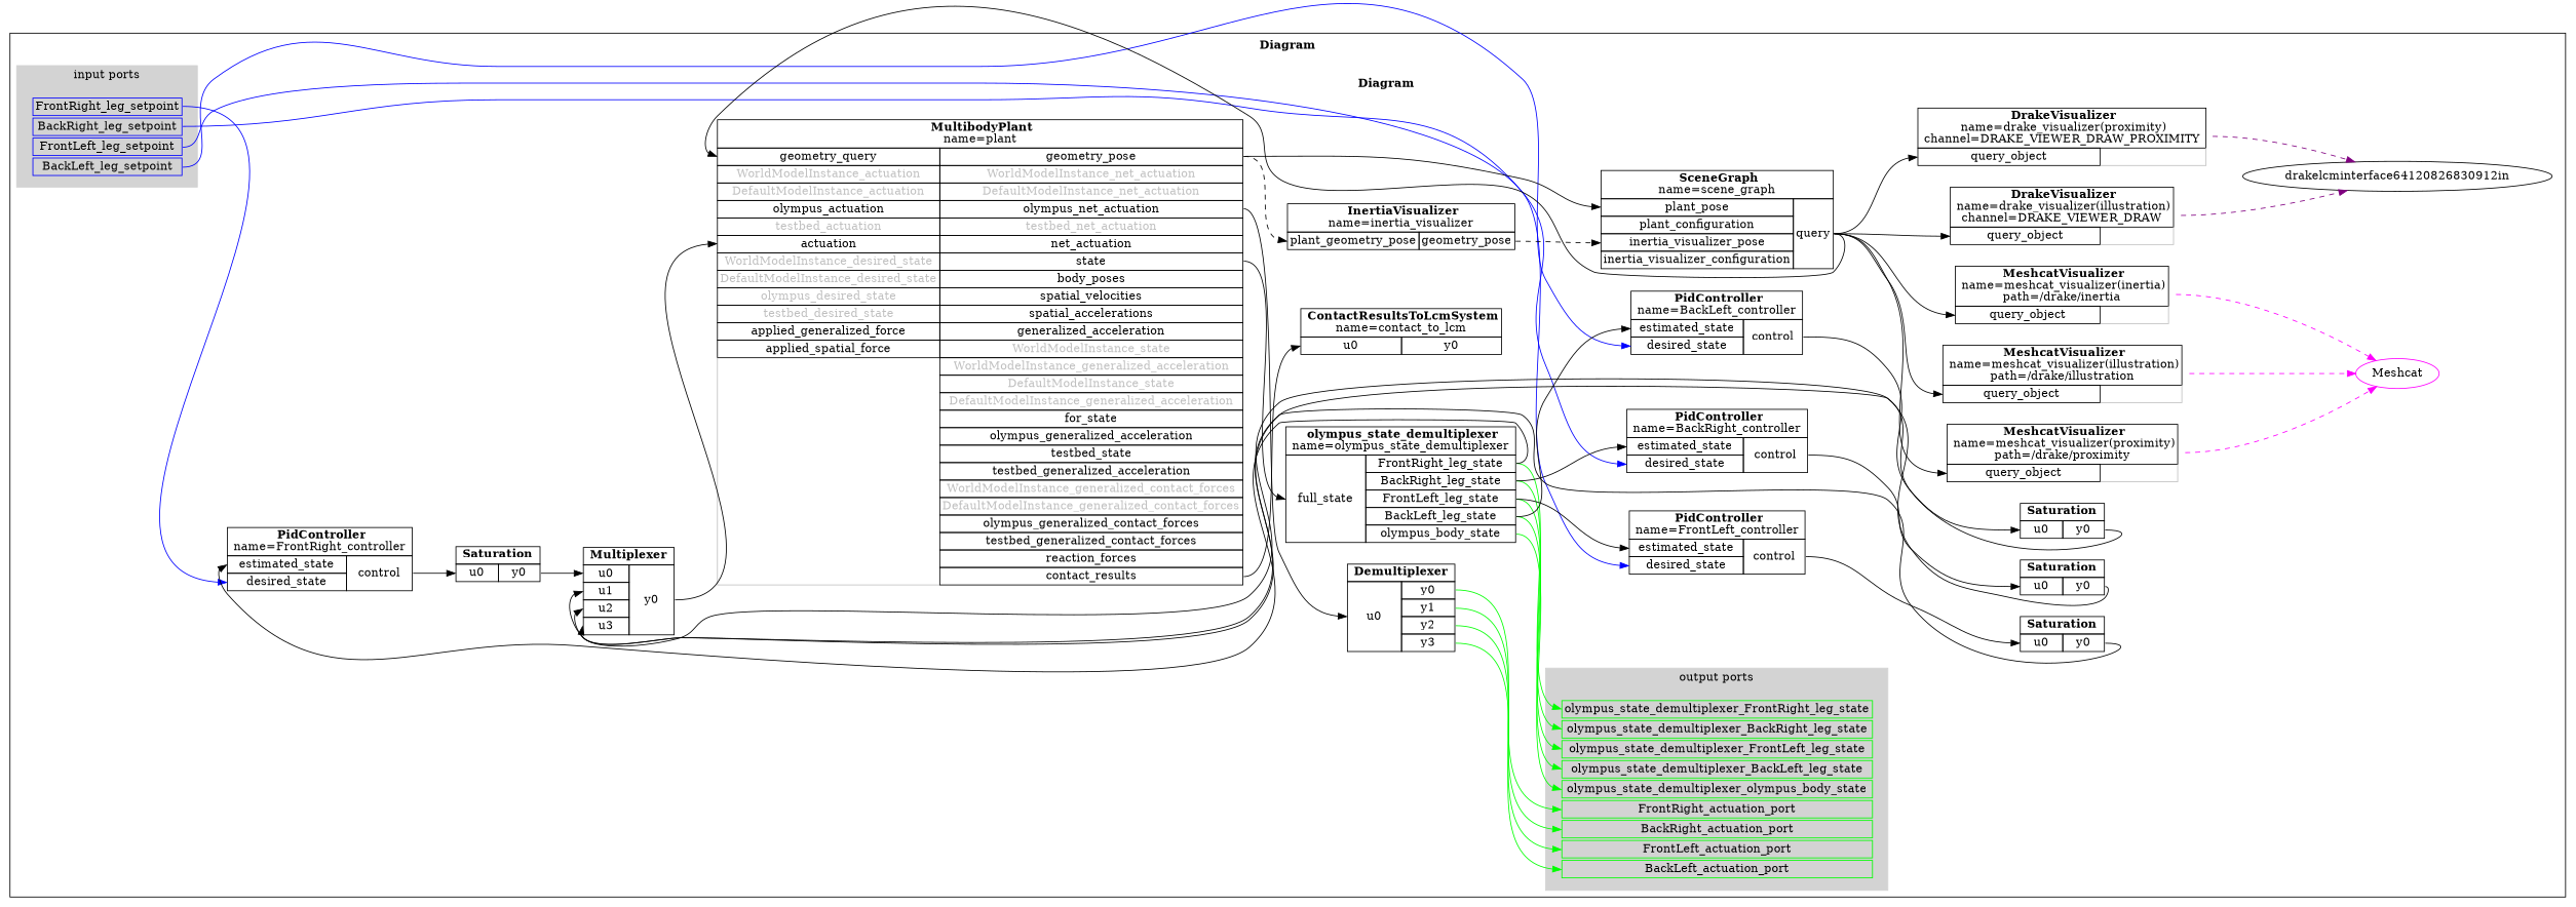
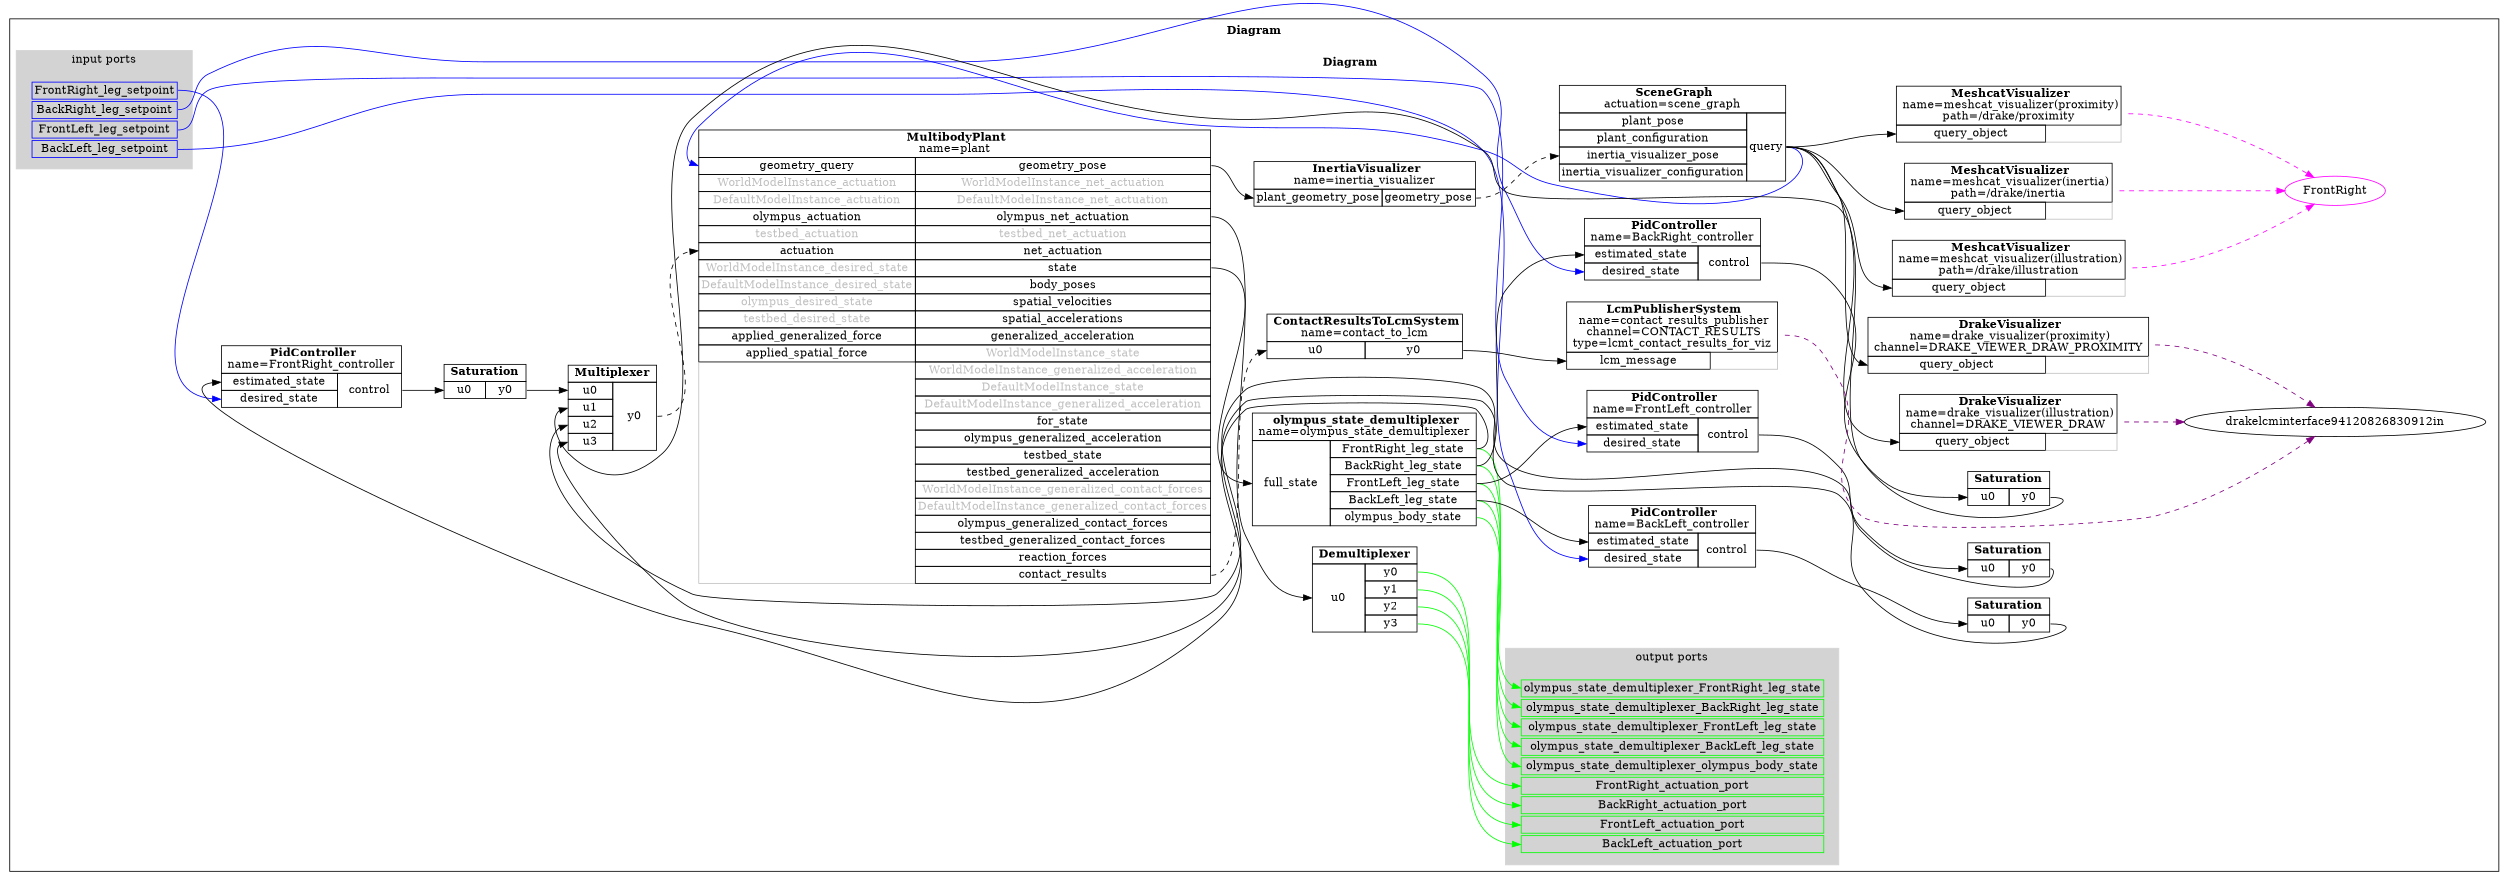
  digraph {
    rankdir=LR
    node [shape=none border=0]
    edge [headport="u0:w" tailport="y0:e"]
    n1 [label=< <TABLE BORDER="0" COLOR="blue" CELLSPACING="3" STYLE="rounded"> <TR><TD BORDER="1" PORT="0">FrontRight_leg_setpoint</TD></TR> <TR><TD BORDER="1" PORT="1">BackRight_leg_setpoint</TD></TR> <TR><TD BORDER="1" PORT="2">FrontLeft_leg_setpoint</TD></TR> <TR><TD BORDER="1" PORT="3">BackLeft_leg_setpoint</TD></TR> </TABLE> > border=""]
    n2 [label=< <TABLE BORDER="0" COLOR="green" CELLSPACING="3" STYLE="rounded"> <TR><TD BORDER="1" PORT="0">olympus_state_demultiplexer_FrontRight_leg_state</TD></TR> <TR><TD BORDER="1" PORT="1">olympus_state_demultiplexer_BackRight_leg_state</TD></TR> <TR><TD BORDER="1" PORT="2">olympus_state_demultiplexer_FrontLeft_leg_state</TD></TR> <TR><TD BORDER="1" PORT="3">olympus_state_demultiplexer_BackLeft_leg_state</TD></TR> <TR><TD BORDER="1" PORT="4">olympus_state_demultiplexer_olympus_body_state</TD></TR> <TR><TD BORDER="1" PORT="5">FrontRight_actuation_port</TD></TR> <TR><TD BORDER="1" PORT="6">BackRight_actuation_port</TD></TR> <TR><TD BORDER="1" PORT="7">FrontLeft_actuation_port</TD></TR> <TR><TD BORDER="1" PORT="8">BackLeft_actuation_port</TD></TR> </TABLE> > border=""]
    n3 [label=< <TABLE BORDER="0" CELLSPACING="0"> <TR><TD BORDER="1" COLSPAN="2"> <B>PidController</B><BR/> name=FrontRight_controller </TD></TR> <TR> <TD PORT="u0" BORDER="1" >estimated_state</TD> <TD PORT="y0" BORDER="1" ROWSPAN="2">control</TD> </TR> <TR> <TD PORT="u1" BORDER="1" >desired_state</TD> </TR> </TABLE> >]
    n4 [label=< <TABLE BORDER="0" CELLSPACING="0"> <TR><TD BORDER="1" COLSPAN="2"> <B>PidController</B><BR/> name=BackRight_controller </TD></TR> <TR> <TD PORT="u0" BORDER="1" >estimated_state</TD> <TD PORT="y0" BORDER="1" ROWSPAN="2">control</TD> </TR> <TR> <TD PORT="u1" BORDER="1" >desired_state</TD> </TR> </TABLE> >]
    n5 [label=< <TABLE BORDER="0" CELLSPACING="0"> <TR><TD BORDER="1" COLSPAN="2"> <B>PidController</B><BR/> name=FrontLeft_controller </TD></TR> <TR> <TD PORT="u0" BORDER="1" >estimated_state</TD> <TD PORT="y0" BORDER="1" ROWSPAN="2">control</TD> </TR> <TR> <TD PORT="u1" BORDER="1" >desired_state</TD> </TR> </TABLE> >]
    n6 [label=< <TABLE BORDER="0" CELLSPACING="0"> <TR><TD BORDER="1" COLSPAN="2"> <B>PidController</B><BR/> name=BackLeft_controller </TD></TR> <TR> <TD PORT="u0" BORDER="1" >estimated_state</TD> <TD PORT="y0" BORDER="1" ROWSPAN="2">control</TD> </TR> <TR> <TD PORT="u1" BORDER="1" >desired_state</TD> </TR> </TABLE> >]
    n7 [label=< <TABLE BORDER="0" CELLSPACING="0"> <TR><TD BORDER="1" COLSPAN="2"> <B>MultibodyPlant</B><BR/> name=plant </TD></TR> <TR> <TD PORT="u0" BORDER="1" >geometry_query</TD> <TD PORT="y0" BORDER="1" >geometry_pose</TD> </TR> <TR> <TD PORT="u1" BORDER="1" ><FONT COLOR="grey">WorldModelInstance_actuation</FONT></TD> <TD PORT="y1" BORDER="1" ><FONT COLOR="grey">WorldModelInstance_net_actuation</FONT></TD> </TR> <TR> <TD PORT="u2" BORDER="1" ><FONT COLOR="grey">DefaultModelInstance_actuation</FONT></TD> <TD PORT="y2" BORDER="1" ><FONT COLOR="grey">DefaultModelInstance_net_actuation</FONT></TD> </TR> <TR> <TD PORT="u3" BORDER="1" >olympus_actuation</TD> <TD PORT="y3" BORDER="1" >olympus_net_actuation</TD> </TR> <TR> <TD PORT="u4" BORDER="1" ><FONT COLOR="grey">testbed_actuation</FONT></TD> <TD PORT="y4" BORDER="1" ><FONT COLOR="grey">testbed_net_actuation</FONT></TD> </TR> <TR> <TD PORT="u5" BORDER="1" >actuation</TD> <TD PORT="y5" BORDER="1" >net_actuation</TD> </TR> <TR> <TD PORT="u6" BORDER="1" ><FONT COLOR="grey">WorldModelInstance_desired_state</FONT></TD> <TD PORT="y6" BORDER="1" >state</TD> </TR> <TR> <TD PORT="u7" BORDER="1" ><FONT COLOR="grey">DefaultModelInstance_desired_state</FONT></TD> <TD PORT="y7" BORDER="1" >body_poses</TD> </TR> <TR> <TD PORT="u8" BORDER="1" ><FONT COLOR="grey">olympus_desired_state</FONT></TD> <TD PORT="y8" BORDER="1" >spatial_velocities</TD> </TR> <TR> <TD PORT="u9" BORDER="1" ><FONT COLOR="grey">testbed_desired_state</FONT></TD> <TD PORT="y9" BORDER="1" >spatial_accelerations</TD> </TR> <TR> <TD PORT="u10" BORDER="1" >applied_generalized_force</TD> <TD PORT="y10" BORDER="1" >generalized_acceleration</TD> </TR> <TR> <TD PORT="u11" BORDER="1" >applied_spatial_force</TD> <TD PORT="y11" BORDER="1" ><FONT COLOR="grey">WorldModelInstance_state</FONT></TD> </TR> <TR> <TD PORT="u12" BORDER="1" COLOR="grey" ROWSPAN="13" SIDES="BL"></TD> <TD PORT="y12" BORDER="1" ><FONT COLOR="grey">WorldModelInstance_generalized_acceleration</FONT></TD> </TR> <TR> <TD PORT="y13" BORDER="1" ><FONT COLOR="grey">DefaultModelInstance_state</FONT></TD> </TR> <TR> <TD PORT="y14" BORDER="1" ><FONT COLOR="grey">DefaultModelInstance_generalized_acceleration</FONT></TD> </TR> <TR> <TD PORT="y15" BORDER="1" >for_state</TD> </TR> <TR> <TD PORT="y16" BORDER="1" >olympus_generalized_acceleration</TD> </TR> <TR> <TD PORT="y17" BORDER="1" >testbed_state</TD> </TR> <TR> <TD PORT="y18" BORDER="1" >testbed_generalized_acceleration</TD> </TR> <TR> <TD PORT="y19" BORDER="1" ><FONT COLOR="grey">WorldModelInstance_generalized_contact_forces</FONT></TD> </TR> <TR> <TD PORT="y20" BORDER="1" ><FONT COLOR="grey">DefaultModelInstance_generalized_contact_forces</FONT></TD> </TR> <TR> <TD PORT="y21" BORDER="1" >olympus_generalized_contact_forces</TD> </TR> <TR> <TD PORT="y22" BORDER="1" >testbed_generalized_contact_forces</TD> </TR> <TR> <TD PORT="y23" BORDER="1" >reaction_forces</TD> </TR> <TR> <TD PORT="y24" BORDER="1" >contact_results</TD> </TR> </TABLE> >]
-   n8 [label=< <TABLE BORDER="0" CELLSPACING="0"> <TR><TD BORDER="1" COLSPAN="2"> <B>SceneGraph</B><BR/> name=scene_graph </TD></TR> <TR> <TD PORT="u0" BORDER="1" >plant_pose</TD> <TD PORT="y0" BORDER="1" ROWSPAN="4">query</TD> </TR> <TR> <TD PORT="u1" BORDER="1" >plant_configuration</TD> </TR> <TR> <TD PORT="u2" BORDER="1" >inertia_visualizer_pose</TD> </TR> <TR> <TD PORT="u3" BORDER="1" >inertia_visualizer_configuration</TD> </TR> </TABLE> >]
+   n8 [label=< <TABLE BORDER="0" CELLSPACING="0"> <TR><TD BORDER="1" COLSPAN="2"> <B>SceneGraph</B><BR/> actuation=scene_graph </TD></TR> <TR> <TD PORT="u0" BORDER="1" >plant_pose</TD> <TD PORT="y0" BORDER="1" ROWSPAN="4">query</TD> </TR> <TR> <TD PORT="u1" BORDER="1" >plant_configuration</TD> </TR> <TR> <TD PORT="u2" BORDER="1" >inertia_visualizer_pose</TD> </TR> <TR> <TD PORT="u3" BORDER="1" >inertia_visualizer_configuration</TD> </TR> </TABLE> >]
    n9 [label=< <TABLE BORDER="0" CELLSPACING="0"> <TR><TD BORDER="1" COLSPAN="2"> <B>Demultiplexer</B> </TD></TR> <TR> <TD PORT="u0" BORDER="1" ROWSPAN="4">u0</TD> <TD PORT="y0" BORDER="1" >y0</TD> </TR> <TR> <TD PORT="y1" BORDER="1" >y1</TD> </TR> <TR> <TD PORT="y2" BORDER="1" >y2</TD> </TR> <TR> <TD PORT="y3" BORDER="1" >y3</TD> </TR> </TABLE> >]
    n10 [label=< <TABLE BORDER="0" CELLSPACING="0"> <TR><TD BORDER="1" COLSPAN="2"> <B>olympus_state_demultiplexer</B><BR/> name=olympus_state_demultiplexer </TD></TR> <TR> <TD PORT="u0" BORDER="1" ROWSPAN="5">full_state</TD> <TD PORT="y0" BORDER="1" >FrontRight_leg_state</TD> </TR> <TR> <TD PORT="y1" BORDER="1" >BackRight_leg_state</TD> </TR> <TR> <TD PORT="y2" BORDER="1" >FrontLeft_leg_state</TD> </TR> <TR> <TD PORT="y3" BORDER="1" >BackLeft_leg_state</TD> </TR> <TR> <TD PORT="y4" BORDER="1" >olympus_body_state</TD> </TR> </TABLE> >]
    n11 [label=< <TABLE BORDER="0" CELLSPACING="0"> <TR><TD BORDER="1" COLSPAN="2"> <B>ContactResultsToLcmSystem</B><BR/> name=contact_to_lcm </TD></TR> <TR> <TD PORT="u0" BORDER="1" >u0</TD> <TD PORT="y0" BORDER="1" >y0</TD> </TR> </TABLE> >]
    n12 [label=< <TABLE BORDER="0" CELLSPACING="0"> <TR><TD BORDER="1" COLSPAN="2"> <B>InertiaVisualizer</B><BR/> name=inertia_visualizer </TD></TR> <TR> <TD PORT="u0" BORDER="1" >plant_geometry_pose</TD> <TD PORT="y0" BORDER="1" >geometry_pose</TD> </TR> </TABLE> >]
    n13 [label=< <TABLE BORDER="0" CELLSPACING="0"> <TR><TD BORDER="1" COLSPAN="2"> <B>DrakeVisualizer</B><BR/> name=drake_visualizer(illustration)<BR/> channel=DRAKE_VIEWER_DRAW </TD></TR> <TR> <TD PORT="u0" BORDER="1" >query_object</TD> <TD PORT="y0" BORDER="1" COLOR="grey" ROWSPAN="1" SIDES="BR"></TD> </TR> </TABLE> >]
    n14 [label=< <TABLE BORDER="0" CELLSPACING="0"> <TR><TD BORDER="1" COLSPAN="2"> <B>DrakeVisualizer</B><BR/> name=drake_visualizer(proximity)<BR/> channel=DRAKE_VIEWER_DRAW_PROXIMITY </TD></TR> <TR> <TD PORT="u0" BORDER="1" >query_object</TD> <TD PORT="y0" BORDER="1" COLOR="grey" ROWSPAN="1" SIDES="BR"></TD> </TR> </TABLE> >]
    n15 [label=< <TABLE BORDER="0" CELLSPACING="0"> <TR><TD BORDER="1" COLSPAN="2"> <B>MeshcatVisualizer</B><BR/> name=meshcat_visualizer(illustration)<BR/> path=/drake/illustration </TD></TR> <TR> <TD PORT="u0" BORDER="1" >query_object</TD> <TD PORT="y0" BORDER="1" COLOR="grey" ROWSPAN="1" SIDES="BR"></TD> </TR> </TABLE> >]
    n16 [label=< <TABLE BORDER="0" CELLSPACING="0"> <TR><TD BORDER="1" COLSPAN="2"> <B>MeshcatVisualizer</B><BR/> name=meshcat_visualizer(inertia)<BR/> path=/drake/inertia </TD></TR> <TR> <TD PORT="u0" BORDER="1" >query_object</TD> <TD PORT="y0" BORDER="1" COLOR="grey" ROWSPAN="1" SIDES="BR"></TD> </TR> </TABLE> >]
    n17 [label=< <TABLE BORDER="0" CELLSPACING="0"> <TR><TD BORDER="1" COLSPAN="2"> <B>MeshcatVisualizer</B><BR/> name=meshcat_visualizer(proximity)<BR/> path=/drake/proximity </TD></TR> <TR> <TD PORT="u0" BORDER="1" >query_object</TD> <TD PORT="y0" BORDER="1" COLOR="grey" ROWSPAN="1" SIDES="BR"></TD> </TR> </TABLE> >]
    n18 [label=< <TABLE BORDER="0" CELLSPACING="0"> <TR><TD BORDER="1" COLSPAN="2"> <B>Saturation</B> </TD></TR> <TR> <TD PORT="u0" BORDER="1" >u0</TD> <TD PORT="y0" BORDER="1" >y0</TD> </TR> </TABLE> >]
    n19 [label=< <TABLE BORDER="0" CELLSPACING="0"> <TR><TD BORDER="1" COLSPAN="2"> <B>Multiplexer</B> </TD></TR> <TR> <TD PORT="u0" BORDER="1" >u0</TD> <TD PORT="y0" BORDER="1" ROWSPAN="4">y0</TD> </TR> <TR> <TD PORT="u1" BORDER="1" >u1</TD> </TR> <TR> <TD PORT="u2" BORDER="1" >u2</TD> </TR> <TR> <TD PORT="u3" BORDER="1" >u3</TD> </TR> </TABLE> >]
    n20 [label=< <TABLE BORDER="0" CELLSPACING="0"> <TR><TD BORDER="1" COLSPAN="2"> <B>Saturation</B> </TD></TR> <TR> <TD PORT="u0" BORDER="1" >u0</TD> <TD PORT="y0" BORDER="1" >y0</TD> </TR> </TABLE> >]
    n21 [label=< <TABLE BORDER="0" CELLSPACING="0"> <TR><TD BORDER="1" COLSPAN="2"> <B>Saturation</B> </TD></TR> <TR> <TD PORT="u0" BORDER="1" >u0</TD> <TD PORT="y0" BORDER="1" >y0</TD> </TR> </TABLE> >]
    n22 [label=< <TABLE BORDER="0" CELLSPACING="0"> <TR><TD BORDER="1" COLSPAN="2"> <B>Saturation</B> </TD></TR> <TR> <TD PORT="u0" BORDER="1" >u0</TD> <TD PORT="y0" BORDER="1" >y0</TD> </TR> </TABLE> >]
-   drakelcminterface94120826830912in [label=drakelcminterface64120826830912in shape="" border=""]
-   n25 [color=magenta label=Meshcat shape="" border=""]
+   drakelcminterface94120826830912in [shape="" border=""]
+   n24 [label=< <TABLE BORDER="0" CELLSPACING="0"> <TR><TD BORDER="1" COLSPAN="2"> <B>LcmPublisherSystem</B><BR/> name=contact_results_publisher<BR/> channel=CONTACT_RESULTS<BR/> type=lcmt_contact_results_for_viz </TD></TR> <TR> <TD PORT="u0" BORDER="1" >lcm_message</TD> <TD PORT="y0" BORDER="1" COLOR="grey" ROWSPAN="1" SIDES="BR"></TD> </TR> </TABLE> >]
+   n25 [color=magenta label=FrontRight shape="" border=""]
    subgraph cluster_1 {
      color=black
      concentrate=true
      label=<<TABLE BORDER="0"><TR><TD> <B>Diagram</B> </TD></TR></TABLE>>
      subgraph cluster_2 {
        color=lightgrey
        concentrate=true
        label="input ports"
        rank=same
        style=filled
        n1
      }
      subgraph cluster_3 {
        color=lightgrey
        concentrate=true
        label="output ports"
        rank=same
        style=filled
        n2
      }
      subgraph cluster_4 {
        color=white
        concentrate=true
        label=<<TABLE BORDER="0"><TR><TD> <B>Diagram</B> </TD></TR></TABLE>>
        n3
        n4
        n5
        n6
        n7
        n8
        n9
        n10
        n11
        n12
        n13
        n14
        n15
        n16
        n17
        n18
        n19
        n20
        n21
        n22
        drakelcminterface94120826830912in
+       n24
        n25
      }
    }
    n1 -> n3 [color=blue headport="u1:w" tailport="0:e"]
    n1 -> n4 [color=blue headport="u1:w" tailport="1:e"]
    n1 -> n5 [color=blue headport="u1:w" tailport="2:e"]
    n1 -> n6 [color=blue headport="u1:w" tailport="3:e"]
    n3 -> n18
    n4 -> n20
    n5 -> n21
    n6 -> n22
-   n7 -> n8
    n7 -> n9 [tailport="y3:e"]
    n7 -> n10 [tailport="y6:e"]
-   n7 -> n11 [tailport="y24:e"]
-   n7 -> n12 [style=dashed]
-   n8 -> n7
+   n7 -> n11 [tailport="y24:e" style=dashed]
+   n7 -> n12
+   n8 -> n7 [color=blue]
    n8 -> n13
    n8 -> n14
    n8 -> n15
    n8 -> n16
    n8 -> n17
    n9 -> n2 [color=green headport="5:w"]
    n9 -> n2 [color=green headport="6:w" tailport="y1:e"]
    n9 -> n2 [color=green headport="7:w" tailport="y2:e"]
    n9 -> n2 [color=green headport="8:w" tailport="y3:e"]
    n10 -> n2 [color=green headport="0:w"]
    n10 -> n2 [color=green headport="1:w" tailport="y1:e"]
    n10 -> n2 [color=green headport="2:w" tailport="y2:e"]
    n10 -> n2 [color=green headport="3:w" tailport="y3:e"]
    n10 -> n2 [color=green headport="4:w" tailport="y4:e"]
    n10 -> n3
    n10 -> n4 [tailport="y1:e"]
    n10 -> n5 [tailport="y2:e"]
    n10 -> n6 [tailport="y3:e"]
+   n11 -> n24
    n12 -> n8 [headport="u2:w" style=dashed]
    n13 -> drakelcminterface94120826830912in [color=webpurple style=dashed tailport=e]
    n14 -> drakelcminterface94120826830912in [color=webpurple style=dashed tailport=e]
    n15 -> n25 [color=magenta style=dashed tailport=e]
    n16 -> n25 [color=magenta style=dashed tailport=e]
    n17 -> n25 [color=magenta style=dashed tailport=e]
    n18 -> n19
-   n19 -> n7 [headport="u5:w"]
+   n19 -> n7 [headport="u5:w" style=dashed]
    n20 -> n19 [headport="u1:w"]
    n21 -> n19 [headport="u2:w"]
    n22 -> n19 [headport="u3:w"]
+   n24 -> drakelcminterface94120826830912in [color=webpurple style=dashed tailport=e]
  }
